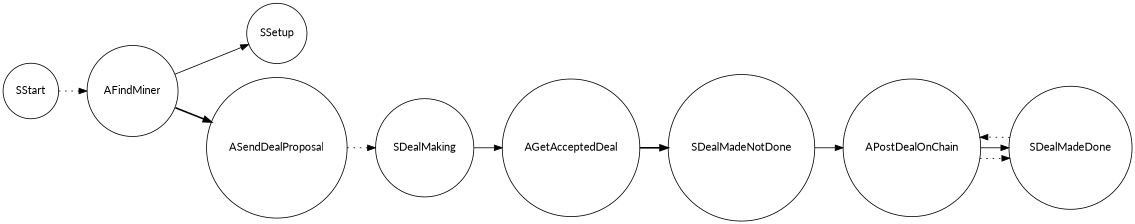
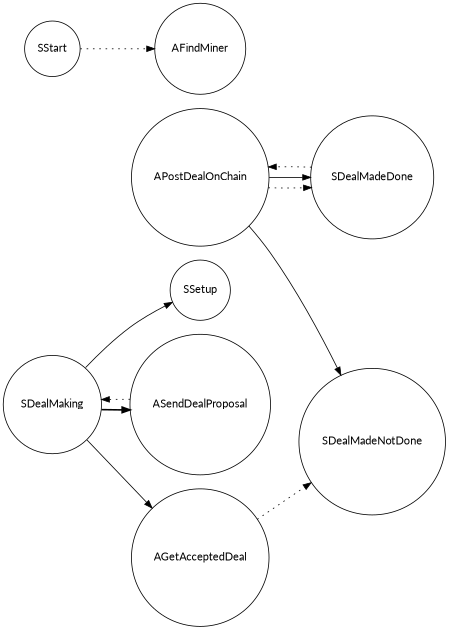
  digraph {
    fontname=Lato
    rankdir=LR
    node [fontname=Lato shape=circle]
    edge [fontname=Lato style=solid]
    SDealMadeNotDone
    APostDealOnChain
    SDealMadeDone
    SStart
    AFindMiner
    SSetup
    SDealMaking
    ASendDealProposal
    AGetAcceptedDeal
    subgraph sub_1 {
      SDealMadeNotDone
      APostDealOnChain
      SDealMadeDone
    }
-   SDealMadeNotDone -> APostDealOnChain
+   APostDealOnChain -> SDealMadeNotDone
    APostDealOnChain -> SDealMadeDone [style=dotted]
    APostDealOnChain -> SDealMadeDone
    SDealMadeDone -> APostDealOnChain [style=dotted]
    SStart -> AFindMiner [style=dotted]
-   AFindMiner -> SSetup
-   AFindMiner -> ASendDealProposal [style=bold]
+   SDealMaking -> SSetup
+   SDealMaking -> ASendDealProposal [style=bold]
    SDealMaking -> AGetAcceptedDeal
    ASendDealProposal -> SDealMaking [style=dotted]
-   AGetAcceptedDeal -> SDealMadeNotDone [style=bold]
+   AGetAcceptedDeal -> SDealMadeNotDone [style=dotted]
  }
